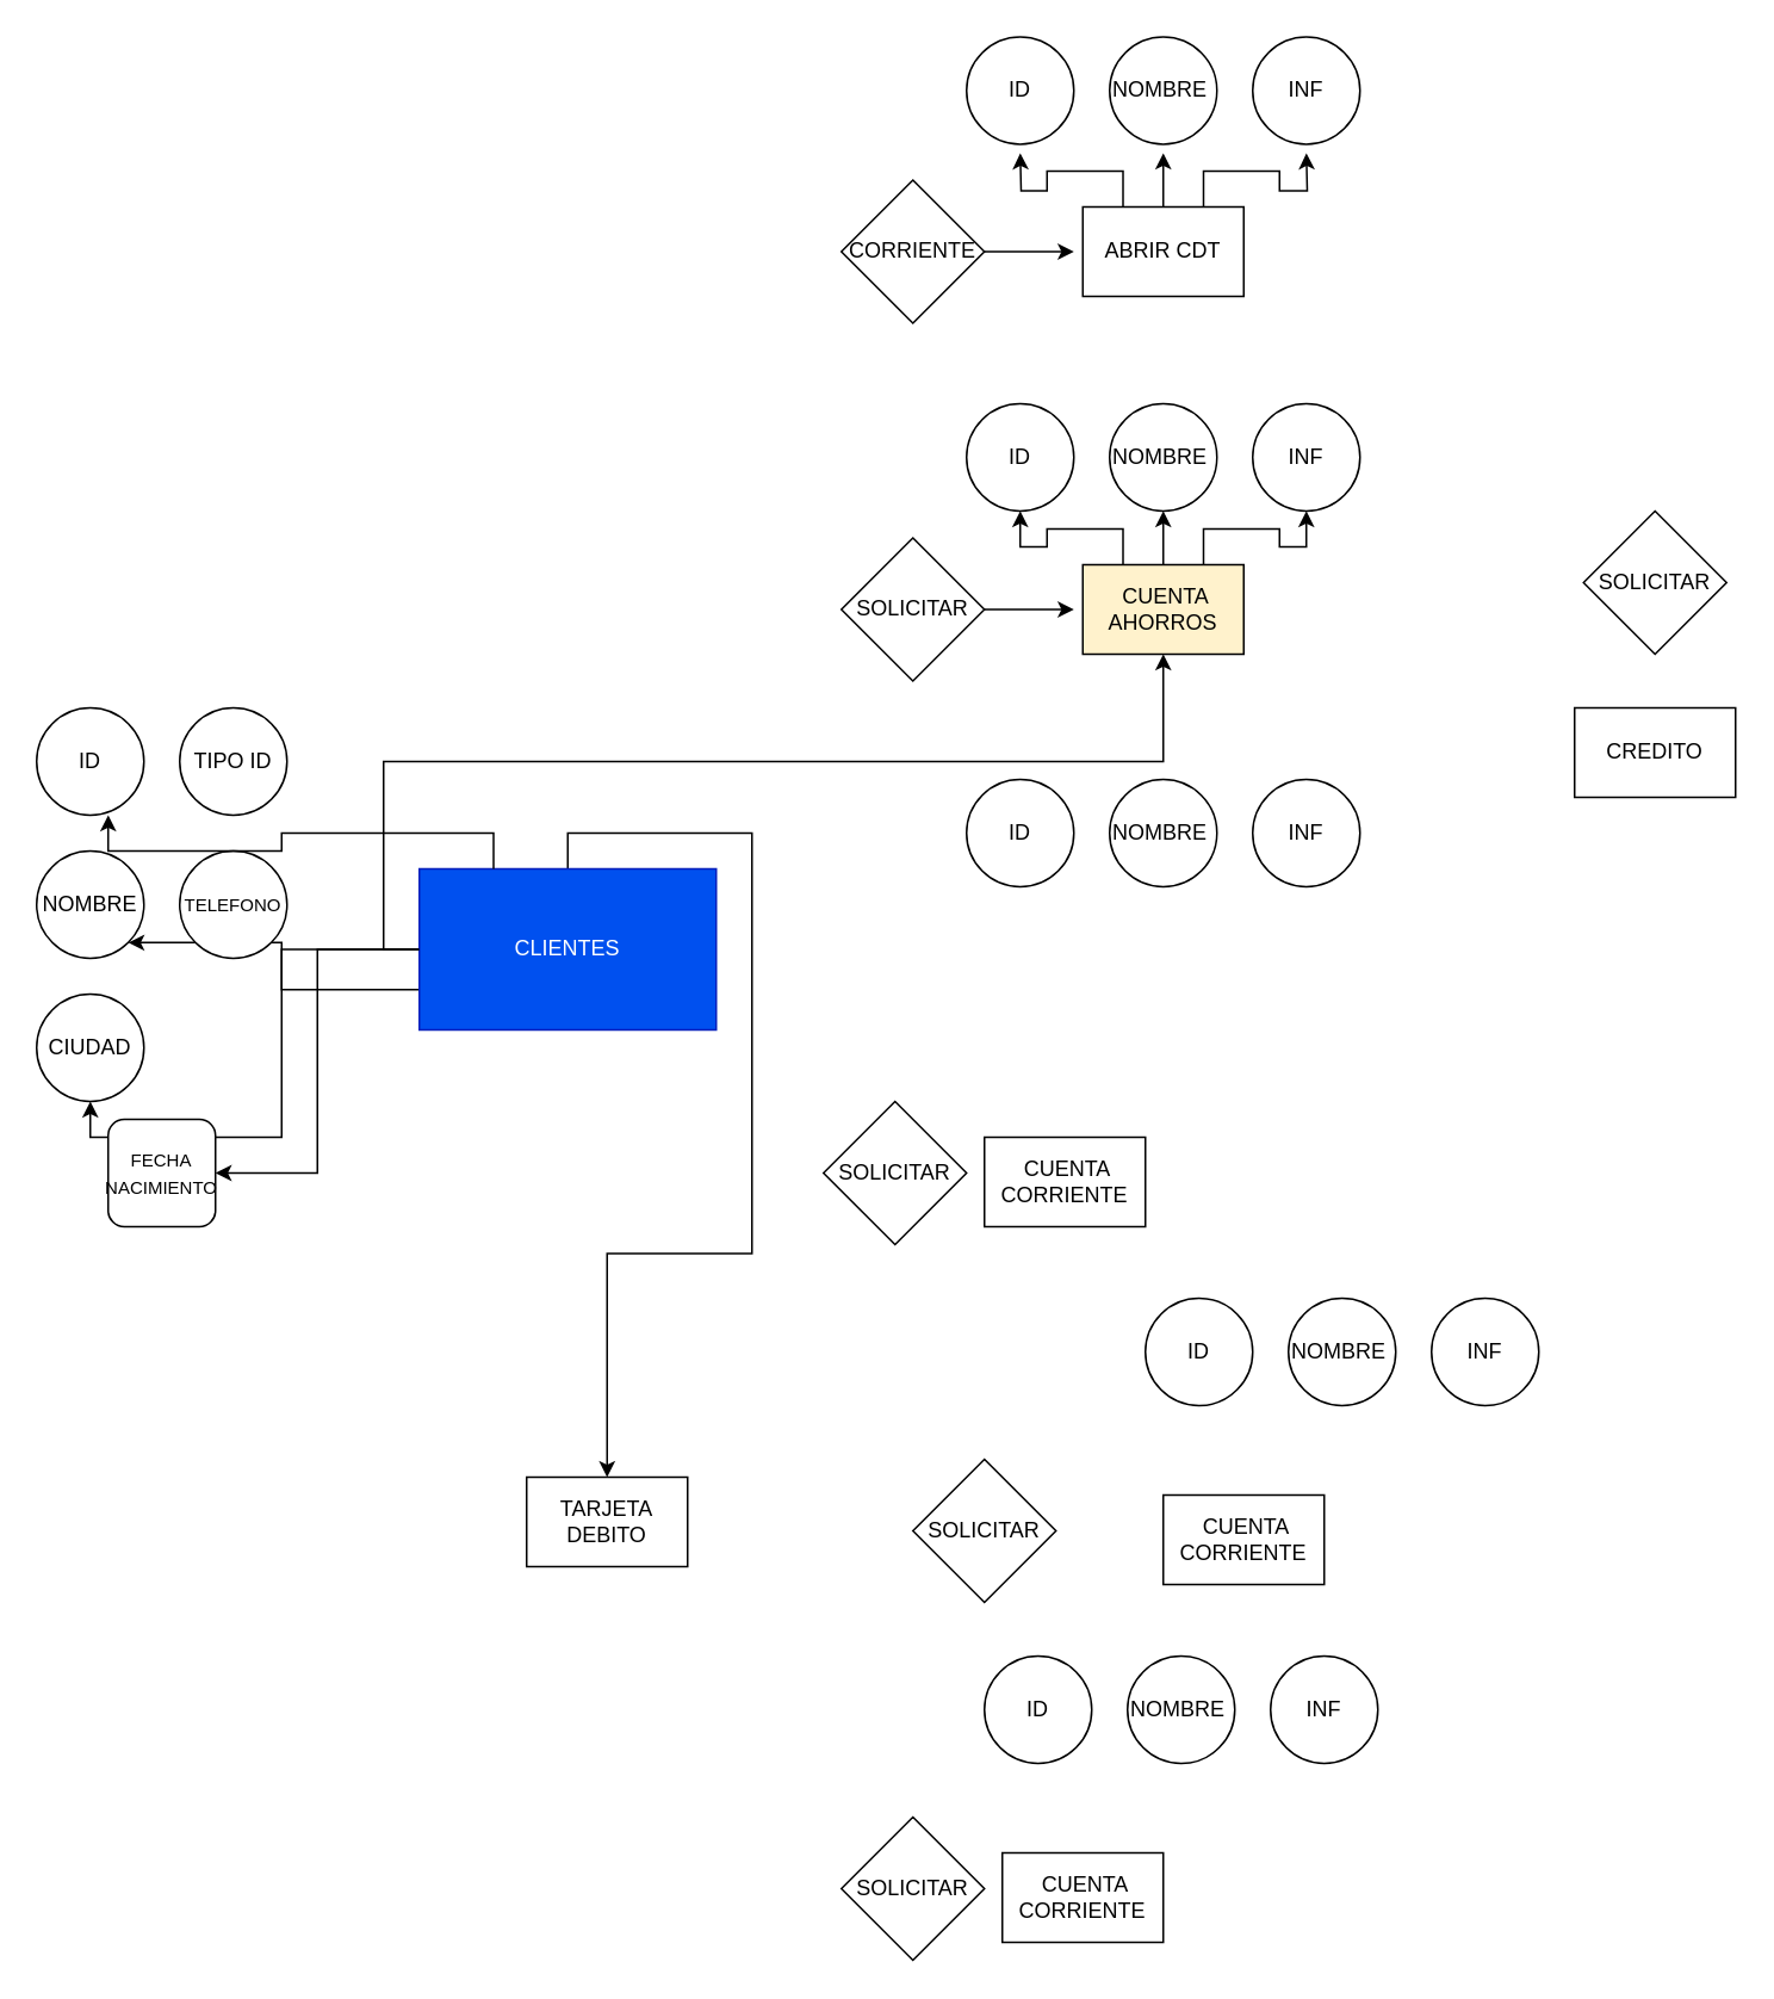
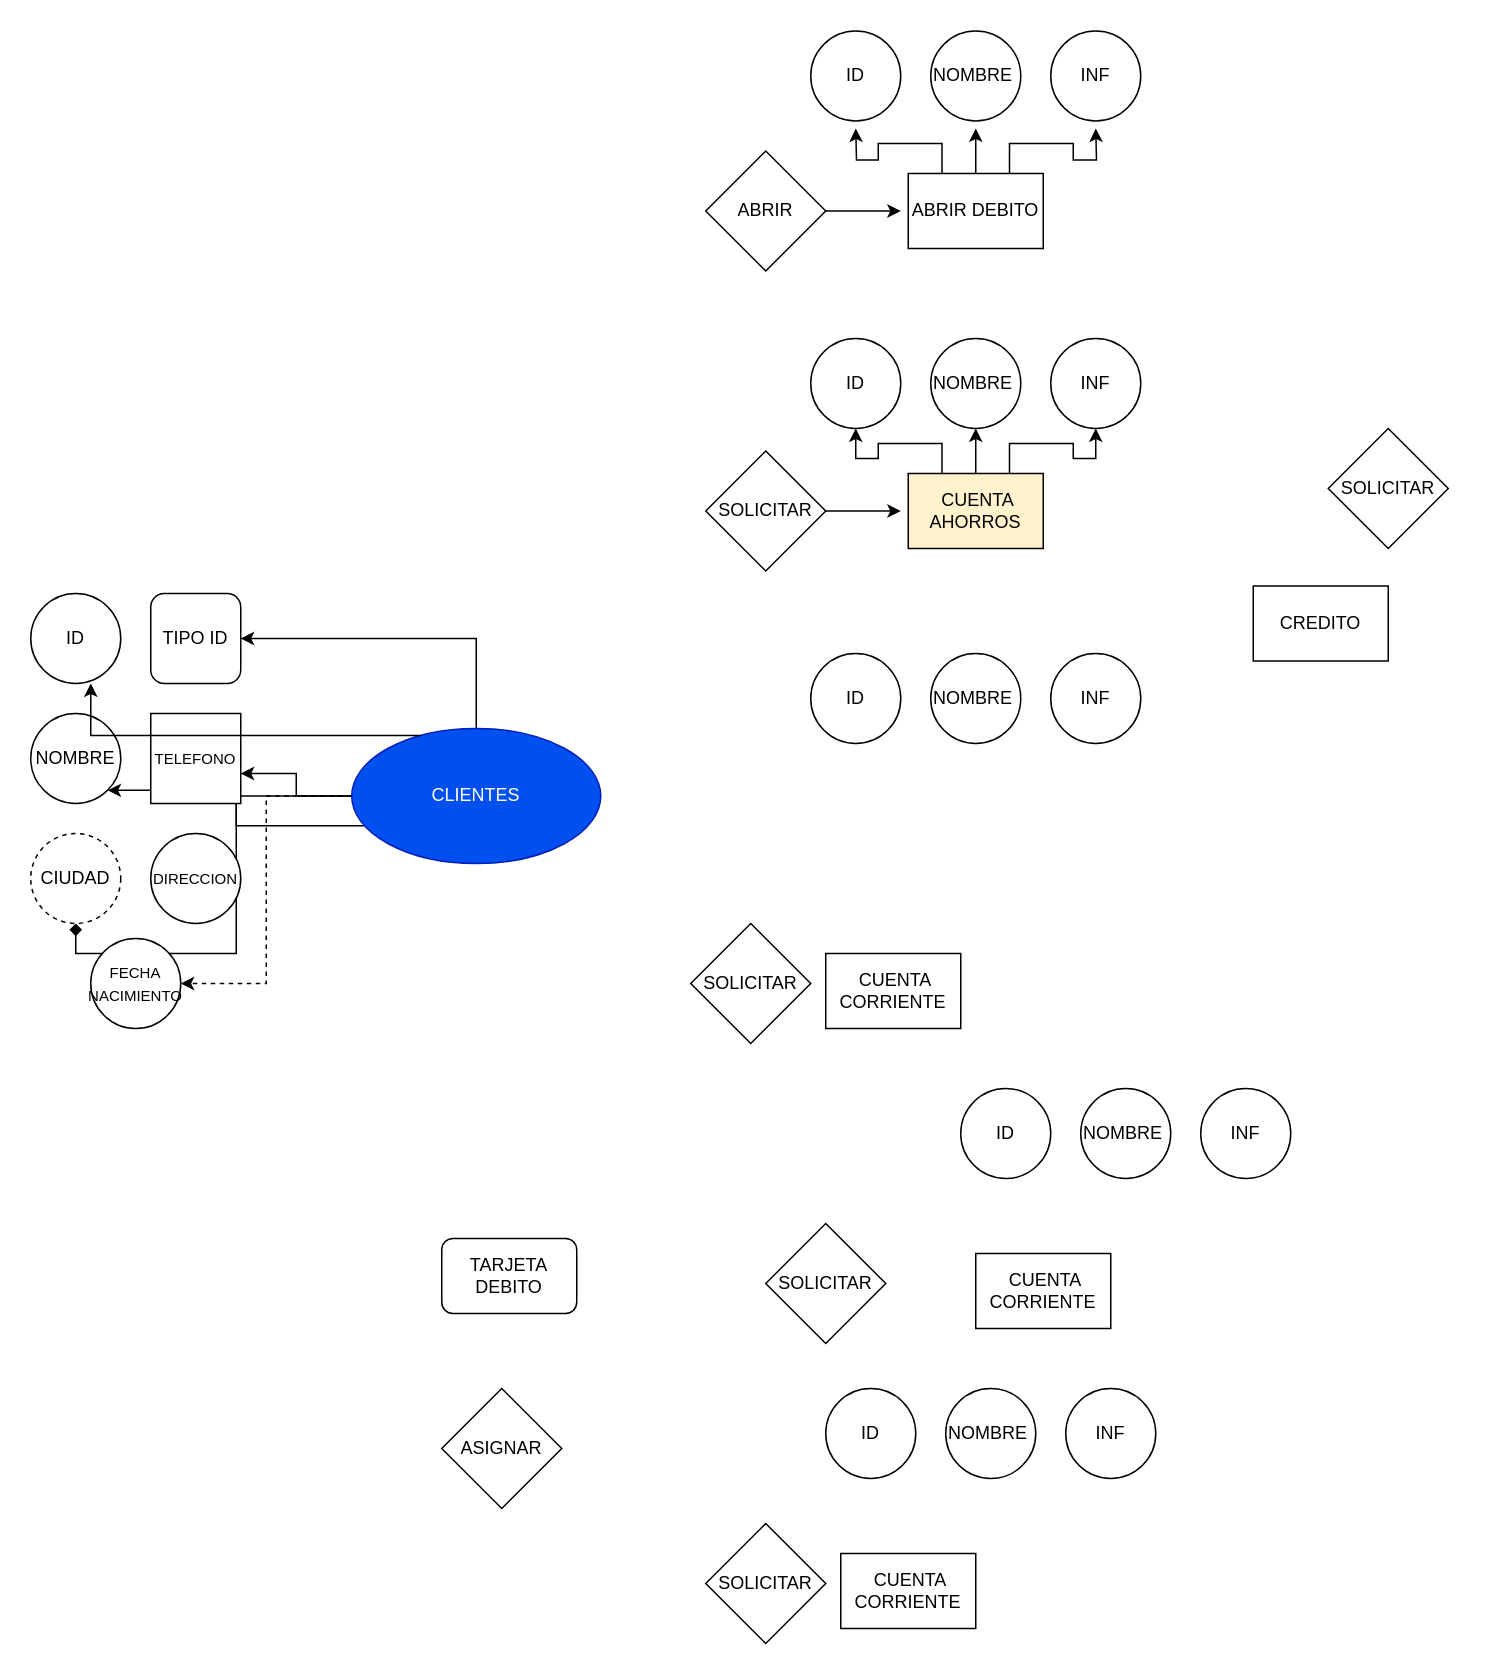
  <mxCell id="0" />
  <mxCell id="1" parent="0" />
- <mxCell id="2" style="edgeStyle=orthogonalEdgeStyle;rounded=0;orthogonalLoop=1;jettySize=auto;html=1;exitX=0.5;exitY=0;exitDx=0;exitDy=0;" edge="1" parent="1" source="6" target="18"><mxGeometry relative="1" as="geometry" /></mxCell>
+ <mxCell id="2" style="edgeStyle=orthogonalEdgeStyle;rounded=0;orthogonalLoop=1;jettySize=auto;html=1;exitX=0.5;exitY=0;exitDx=0;exitDy=0;entryX=1;entryY=0.5;entryDx=0;entryDy=0;" edge="1" parent="1" source="6" target="35"><mxGeometry relative="1" as="geometry" /></mxCell>
  <mxCell id="3" style="edgeStyle=orthogonalEdgeStyle;rounded=0;orthogonalLoop=1;jettySize=auto;html=1;exitX=0;exitY=0.75;exitDx=0;exitDy=0;entryX=1;entryY=1;entryDx=0;entryDy=0;" edge="1" parent="1" source="6" target="36"><mxGeometry relative="1" as="geometry" /></mxCell>
- <mxCell id="4" style="edgeStyle=orthogonalEdgeStyle;rounded=0;orthogonalLoop=1;jettySize=auto;html=1;entryX=1;entryY=0.5;entryDx=0;entryDy=0;" edge="1" parent="1" source="6" target="40"><mxGeometry relative="1" as="geometry" /></mxCell>
- <mxCell id="5" style="edgeStyle=orthogonalEdgeStyle;rounded=0;orthogonalLoop=1;jettySize=auto;html=1;entryX=0.5;entryY=1;entryDx=0;entryDy=0;" edge="1" parent="1" source="6" target="39"><mxGeometry relative="1" as="geometry" /></mxCell>
- <mxCell id="6" value="CLIENTES" style="rounded=0;whiteSpace=wrap;html=1;fillColor=#0050ef;fontColor=#ffffff;strokeColor=#001DBC;" vertex="1" parent="1"><mxGeometry x="234" y="485" width="166" height="90" as="geometry" /></mxCell>
+ <mxCell id="4" style="edgeStyle=orthogonalEdgeStyle;rounded=0;orthogonalLoop=1;jettySize=auto;html=1;entryX=1;entryY=0.5;entryDx=0;entryDy=0;dashed=1;" edge="1" parent="1" source="6" target="40"><mxGeometry relative="1" as="geometry" /></mxCell>
+ <mxCell id="5" style="edgeStyle=orthogonalEdgeStyle;rounded=0;orthogonalLoop=1;jettySize=auto;html=1;entryX=0.5;entryY=1;entryDx=0;entryDy=0;endArrow=diamond;" edge="1" parent="1" source="6" target="39"><mxGeometry relative="1" as="geometry" /></mxCell>
+ <mxCell id="6" value="CLIENTES" style="ellipse;whiteSpace=wrap;html=1;fillColor=#0050ef;fontColor=#ffffff;strokeColor=#001DBC;" vertex="1" parent="1"><mxGeometry x="234" y="485" width="166" height="90" as="geometry" /></mxCell>
+ <mxCell id="7" value="ASIGNAR" style="rhombus;whiteSpace=wrap;html=1;" vertex="1" parent="1"><mxGeometry x="294" y="925" width="80" height="80" as="geometry" /></mxCell>
  <mxCell id="8" value="NOMBRE&amp;nbsp;" style="ellipse;whiteSpace=wrap;html=1;" vertex="1" parent="1"><mxGeometry x="620" y="20" width="60" height="60" as="geometry" /></mxCell>
  <mxCell id="9" value="ID" style="ellipse;whiteSpace=wrap;html=1;" vertex="1" parent="1"><mxGeometry x="540" y="20" width="60" height="60" as="geometry" /></mxCell>
  <mxCell id="10" value="INF" style="ellipse;whiteSpace=wrap;html=1;" vertex="1" parent="1"><mxGeometry x="700" y="20" width="60" height="60" as="geometry" /></mxCell>
  <mxCell id="11" value="NOMBRE&amp;nbsp;" style="ellipse;whiteSpace=wrap;html=1;" vertex="1" parent="1"><mxGeometry x="620" y="225" width="60" height="60" as="geometry" /></mxCell>
  <mxCell id="12" value="ID" style="ellipse;whiteSpace=wrap;html=1;" vertex="1" parent="1"><mxGeometry x="540" y="225" width="60" height="60" as="geometry" /></mxCell>
  <mxCell id="13" value="INF" style="ellipse;whiteSpace=wrap;html=1;" vertex="1" parent="1"><mxGeometry x="700" y="225" width="60" height="60" as="geometry" /></mxCell>
  <mxCell id="14" value="&amp;nbsp;CUENTA CORRIENTE" style="rounded=0;whiteSpace=wrap;html=1;" vertex="1" parent="1"><mxGeometry x="560" y="1035" width="90" height="50" as="geometry" /></mxCell>
  <mxCell id="15" value="NOMBRE&amp;nbsp;" style="ellipse;whiteSpace=wrap;html=1;" vertex="1" parent="1"><mxGeometry x="630" y="925" width="60" height="60" as="geometry" /></mxCell>
  <mxCell id="16" value="ID" style="ellipse;whiteSpace=wrap;html=1;" vertex="1" parent="1"><mxGeometry x="550" y="925" width="60" height="60" as="geometry" /></mxCell>
  <mxCell id="17" value="INF" style="ellipse;whiteSpace=wrap;html=1;" vertex="1" parent="1"><mxGeometry x="710" y="925" width="60" height="60" as="geometry" /></mxCell>
- <mxCell id="18" value="&lt;div&gt;TARJETA DEBITO&lt;/div&gt;" style="rounded=0;whiteSpace=wrap;html=1;" vertex="1" parent="1"><mxGeometry x="294" y="825" width="90" height="50" as="geometry" /></mxCell>
+ <mxCell id="18" value="&lt;div&gt;TARJETA DEBITO&lt;/div&gt;" style="whiteSpace=wrap;html=1;rounded=1;" vertex="1" parent="1"><mxGeometry x="294" y="825" width="90" height="50" as="geometry" /></mxCell>
  <mxCell id="19" style="edgeStyle=orthogonalEdgeStyle;rounded=0;orthogonalLoop=1;jettySize=auto;html=1;entryX=0.5;entryY=1;entryDx=0;entryDy=0;" edge="1" parent="1" source="22" target="11"><mxGeometry relative="1" as="geometry" /></mxCell>
  <mxCell id="20" style="edgeStyle=orthogonalEdgeStyle;rounded=0;orthogonalLoop=1;jettySize=auto;html=1;exitX=0.25;exitY=0;exitDx=0;exitDy=0;entryX=0.5;entryY=1;entryDx=0;entryDy=0;" edge="1" parent="1" source="22" target="12"><mxGeometry relative="1" as="geometry" /></mxCell>
  <mxCell id="21" style="edgeStyle=orthogonalEdgeStyle;rounded=0;orthogonalLoop=1;jettySize=auto;html=1;exitX=0.75;exitY=0;exitDx=0;exitDy=0;entryX=0.5;entryY=1;entryDx=0;entryDy=0;" edge="1" parent="1" source="22" target="13"><mxGeometry relative="1" as="geometry" /></mxCell>
  <mxCell id="22" value="&amp;nbsp;CUENTA AHORROS" style="rounded=0;whiteSpace=wrap;html=1;fillColor=#fff2cc;" vertex="1" parent="1"><mxGeometry x="605" y="315" width="90" height="50" as="geometry" /></mxCell>
  <mxCell id="23" style="edgeStyle=orthogonalEdgeStyle;rounded=0;orthogonalLoop=1;jettySize=auto;html=1;" edge="1" parent="1" source="26"><mxGeometry relative="1" as="geometry"><mxPoint x="650" y="85" as="targetPoint" /></mxGeometry></mxCell>
  <mxCell id="24" style="edgeStyle=orthogonalEdgeStyle;rounded=0;orthogonalLoop=1;jettySize=auto;html=1;exitX=0.25;exitY=0;exitDx=0;exitDy=0;" edge="1" parent="1" source="26"><mxGeometry relative="1" as="geometry"><mxPoint x="570" y="85" as="targetPoint" /></mxGeometry></mxCell>
  <mxCell id="25" style="edgeStyle=orthogonalEdgeStyle;rounded=0;orthogonalLoop=1;jettySize=auto;html=1;exitX=0.75;exitY=0;exitDx=0;exitDy=0;" edge="1" parent="1" source="26"><mxGeometry relative="1" as="geometry"><mxPoint x="730" y="85" as="targetPoint" /></mxGeometry></mxCell>
- <mxCell id="26" value="ABRIR CDT" style="rounded=0;whiteSpace=wrap;html=1;" vertex="1" parent="1"><mxGeometry x="605" y="115" width="90" height="50" as="geometry" /></mxCell>
- <mxCell id="27" value="&lt;span style=&quot;background-color: transparent; color: light-dark(rgb(0, 0, 0), rgb(255, 255, 255));&quot;&gt;CREDITO&lt;/span&gt;" style="rounded=0;whiteSpace=wrap;html=1;" vertex="1" parent="1"><mxGeometry x="880" y="395" width="90" height="50" as="geometry" /></mxCell>
+ <mxCell id="26" value="ABRIR DEBITO" style="rounded=0;whiteSpace=wrap;html=1;" vertex="1" parent="1"><mxGeometry x="605" y="115" width="90" height="50" as="geometry" /></mxCell>
+ <mxCell id="27" value="&lt;span style=&quot;background-color: transparent; color: light-dark(rgb(0, 0, 0), rgb(255, 255, 255));&quot;&gt;CREDITO&lt;/span&gt;" style="rounded=0;whiteSpace=wrap;html=1;" vertex="1" parent="1"><mxGeometry x="835" y="390" width="90" height="50" as="geometry" /></mxCell>
  <mxCell id="28" style="edgeStyle=orthogonalEdgeStyle;rounded=0;orthogonalLoop=1;jettySize=auto;html=1;" edge="1" parent="1" source="29"><mxGeometry relative="1" as="geometry"><mxPoint x="600" y="340" as="targetPoint" /></mxGeometry></mxCell>
  <mxCell id="29" value="SOLICITAR" style="rhombus;whiteSpace=wrap;html=1;" vertex="1" parent="1"><mxGeometry x="470" y="300" width="80" height="80" as="geometry" /></mxCell>
  <mxCell id="30" value="SOLICITAR" style="rhombus;whiteSpace=wrap;html=1;" vertex="1" parent="1"><mxGeometry x="470" y="1015" width="80" height="80" as="geometry" /></mxCell>
  <mxCell id="31" style="edgeStyle=orthogonalEdgeStyle;rounded=0;orthogonalLoop=1;jettySize=auto;html=1;" edge="1" parent="1" source="32"><mxGeometry relative="1" as="geometry"><mxPoint x="600" y="140" as="targetPoint" /></mxGeometry></mxCell>
- <mxCell id="32" value="CORRIENTE" style="rhombus;whiteSpace=wrap;html=1;" vertex="1" parent="1"><mxGeometry x="470" y="100" width="80" height="80" as="geometry" /></mxCell>
+ <mxCell id="32" value="ABRIR" style="rhombus;whiteSpace=wrap;html=1;" vertex="1" parent="1"><mxGeometry x="470" y="100" width="80" height="80" as="geometry" /></mxCell>
  <mxCell id="33" value="SOLICITAR" style="rhombus;whiteSpace=wrap;html=1;" vertex="1" parent="1"><mxGeometry x="885" y="285" width="80" height="80" as="geometry" /></mxCell>
  <mxCell id="34" value="ID" style="ellipse;whiteSpace=wrap;html=1;" vertex="1" parent="1"><mxGeometry x="20" y="395" width="60" height="60" as="geometry" /></mxCell>
- <mxCell id="35" value="TIPO ID" style="ellipse;whiteSpace=wrap;html=1;" vertex="1" parent="1"><mxGeometry x="100" y="395" width="60" height="60" as="geometry" /></mxCell>
+ <mxCell id="35" value="TIPO ID" style="whiteSpace=wrap;html=1;rounded=1;" vertex="1" parent="1"><mxGeometry x="100" y="395" width="60" height="60" as="geometry" /></mxCell>
  <mxCell id="36" value="NOMBRE" style="ellipse;whiteSpace=wrap;html=1;" vertex="1" parent="1"><mxGeometry x="20" y="475" width="60" height="60" as="geometry" /></mxCell>
- <mxCell id="38" value="&lt;font style=&quot;font-size: 10px;&quot;&gt;TELEFONO&lt;/font&gt;" style="ellipse;whiteSpace=wrap;html=1;" vertex="1" parent="1"><mxGeometry x="100" y="475" width="60" height="60" as="geometry" /></mxCell>
- <mxCell id="39" value="CIUDAD" style="ellipse;whiteSpace=wrap;html=1;" vertex="1" parent="1"><mxGeometry x="20" y="555" width="60" height="60" as="geometry" /></mxCell>
- <mxCell id="40" value="&lt;font style=&quot;font-size: 10px;&quot;&gt;FECHA NACIMIENTO&lt;/font&gt;" style="whiteSpace=wrap;html=1;rounded=1;" vertex="1" parent="1"><mxGeometry x="60" y="625" width="60" height="60" as="geometry" /></mxCell>
+ <mxCell id="37" value="&lt;font style=&quot;font-size: 10px;&quot;&gt;DIRECCION&lt;/font&gt;" style="ellipse;whiteSpace=wrap;html=1;" vertex="1" parent="1"><mxGeometry x="100" y="555" width="60" height="60" as="geometry" /></mxCell>
+ <mxCell id="38" value="&lt;font style=&quot;font-size: 10px;&quot;&gt;TELEFONO&lt;/font&gt;" style="whiteSpace=wrap;html=1;rounded=0;" vertex="1" parent="1"><mxGeometry x="100" y="475" width="60" height="60" as="geometry" /></mxCell>
+ <mxCell id="39" value="CIUDAD" style="ellipse;whiteSpace=wrap;html=1;dashed=1;" vertex="1" parent="1"><mxGeometry x="20" y="555" width="60" height="60" as="geometry" /></mxCell>
+ <mxCell id="40" value="&lt;font style=&quot;font-size: 10px;&quot;&gt;FECHA NACIMIENTO&lt;/font&gt;" style="ellipse;whiteSpace=wrap;html=1;" vertex="1" parent="1"><mxGeometry x="60" y="625" width="60" height="60" as="geometry" /></mxCell>
  <mxCell id="41" style="edgeStyle=orthogonalEdgeStyle;rounded=0;orthogonalLoop=1;jettySize=auto;html=1;exitX=0.25;exitY=0;exitDx=0;exitDy=0;entryX=0.667;entryY=1;entryDx=0;entryDy=0;entryPerimeter=0;" edge="1" parent="1" source="6" target="34"><mxGeometry relative="1" as="geometry" /></mxCell>
- <mxCell id="42" style="edgeStyle=orthogonalEdgeStyle;rounded=0;orthogonalLoop=1;jettySize=auto;html=1;exitX=0;exitY=0.5;exitDx=0;exitDy=0;" edge="1" parent="1" source="6" target="22"><mxGeometry relative="1" as="geometry" /></mxCell>
+ <mxCell id="42" style="edgeStyle=orthogonalEdgeStyle;rounded=0;orthogonalLoop=1;jettySize=auto;html=1;exitX=0;exitY=0.5;exitDx=0;exitDy=0;entryX=1;entryY=0.667;entryDx=0;entryDy=0;entryPerimeter=0;" edge="1" parent="1" source="6" target="38"><mxGeometry relative="1" as="geometry" /></mxCell>
  <mxCell id="43" value="&amp;nbsp;CUENTA CORRIENTE" style="rounded=0;whiteSpace=wrap;html=1;" vertex="1" parent="1"><mxGeometry x="550" y="635" width="90" height="50" as="geometry" /></mxCell>
  <mxCell id="44" value="NOMBRE&amp;nbsp;" style="ellipse;whiteSpace=wrap;html=1;" vertex="1" parent="1"><mxGeometry x="620" y="435" width="60" height="60" as="geometry" /></mxCell>
  <mxCell id="45" value="ID" style="ellipse;whiteSpace=wrap;html=1;" vertex="1" parent="1"><mxGeometry x="540" y="435" width="60" height="60" as="geometry" /></mxCell>
  <mxCell id="46" value="INF" style="ellipse;whiteSpace=wrap;html=1;" vertex="1" parent="1"><mxGeometry x="700" y="435" width="60" height="60" as="geometry" /></mxCell>
  <mxCell id="47" value="SOLICITAR" style="rhombus;whiteSpace=wrap;html=1;" vertex="1" parent="1"><mxGeometry x="460" y="615" width="80" height="80" as="geometry" /></mxCell>
  <mxCell id="48" value="&amp;nbsp;CUENTA CORRIENTE" style="rounded=0;whiteSpace=wrap;html=1;" vertex="1" parent="1"><mxGeometry x="650" y="835" width="90" height="50" as="geometry" /></mxCell>
  <mxCell id="49" value="NOMBRE&amp;nbsp;" style="ellipse;whiteSpace=wrap;html=1;" vertex="1" parent="1"><mxGeometry x="720" y="725" width="60" height="60" as="geometry" /></mxCell>
  <mxCell id="50" value="ID" style="ellipse;whiteSpace=wrap;html=1;" vertex="1" parent="1"><mxGeometry x="640" y="725" width="60" height="60" as="geometry" /></mxCell>
  <mxCell id="51" value="INF" style="ellipse;whiteSpace=wrap;html=1;" vertex="1" parent="1"><mxGeometry x="800" y="725" width="60" height="60" as="geometry" /></mxCell>
  <mxCell id="52" value="SOLICITAR" style="rhombus;whiteSpace=wrap;html=1;" vertex="1" parent="1"><mxGeometry x="510" y="815" width="80" height="80" as="geometry" /></mxCell>
